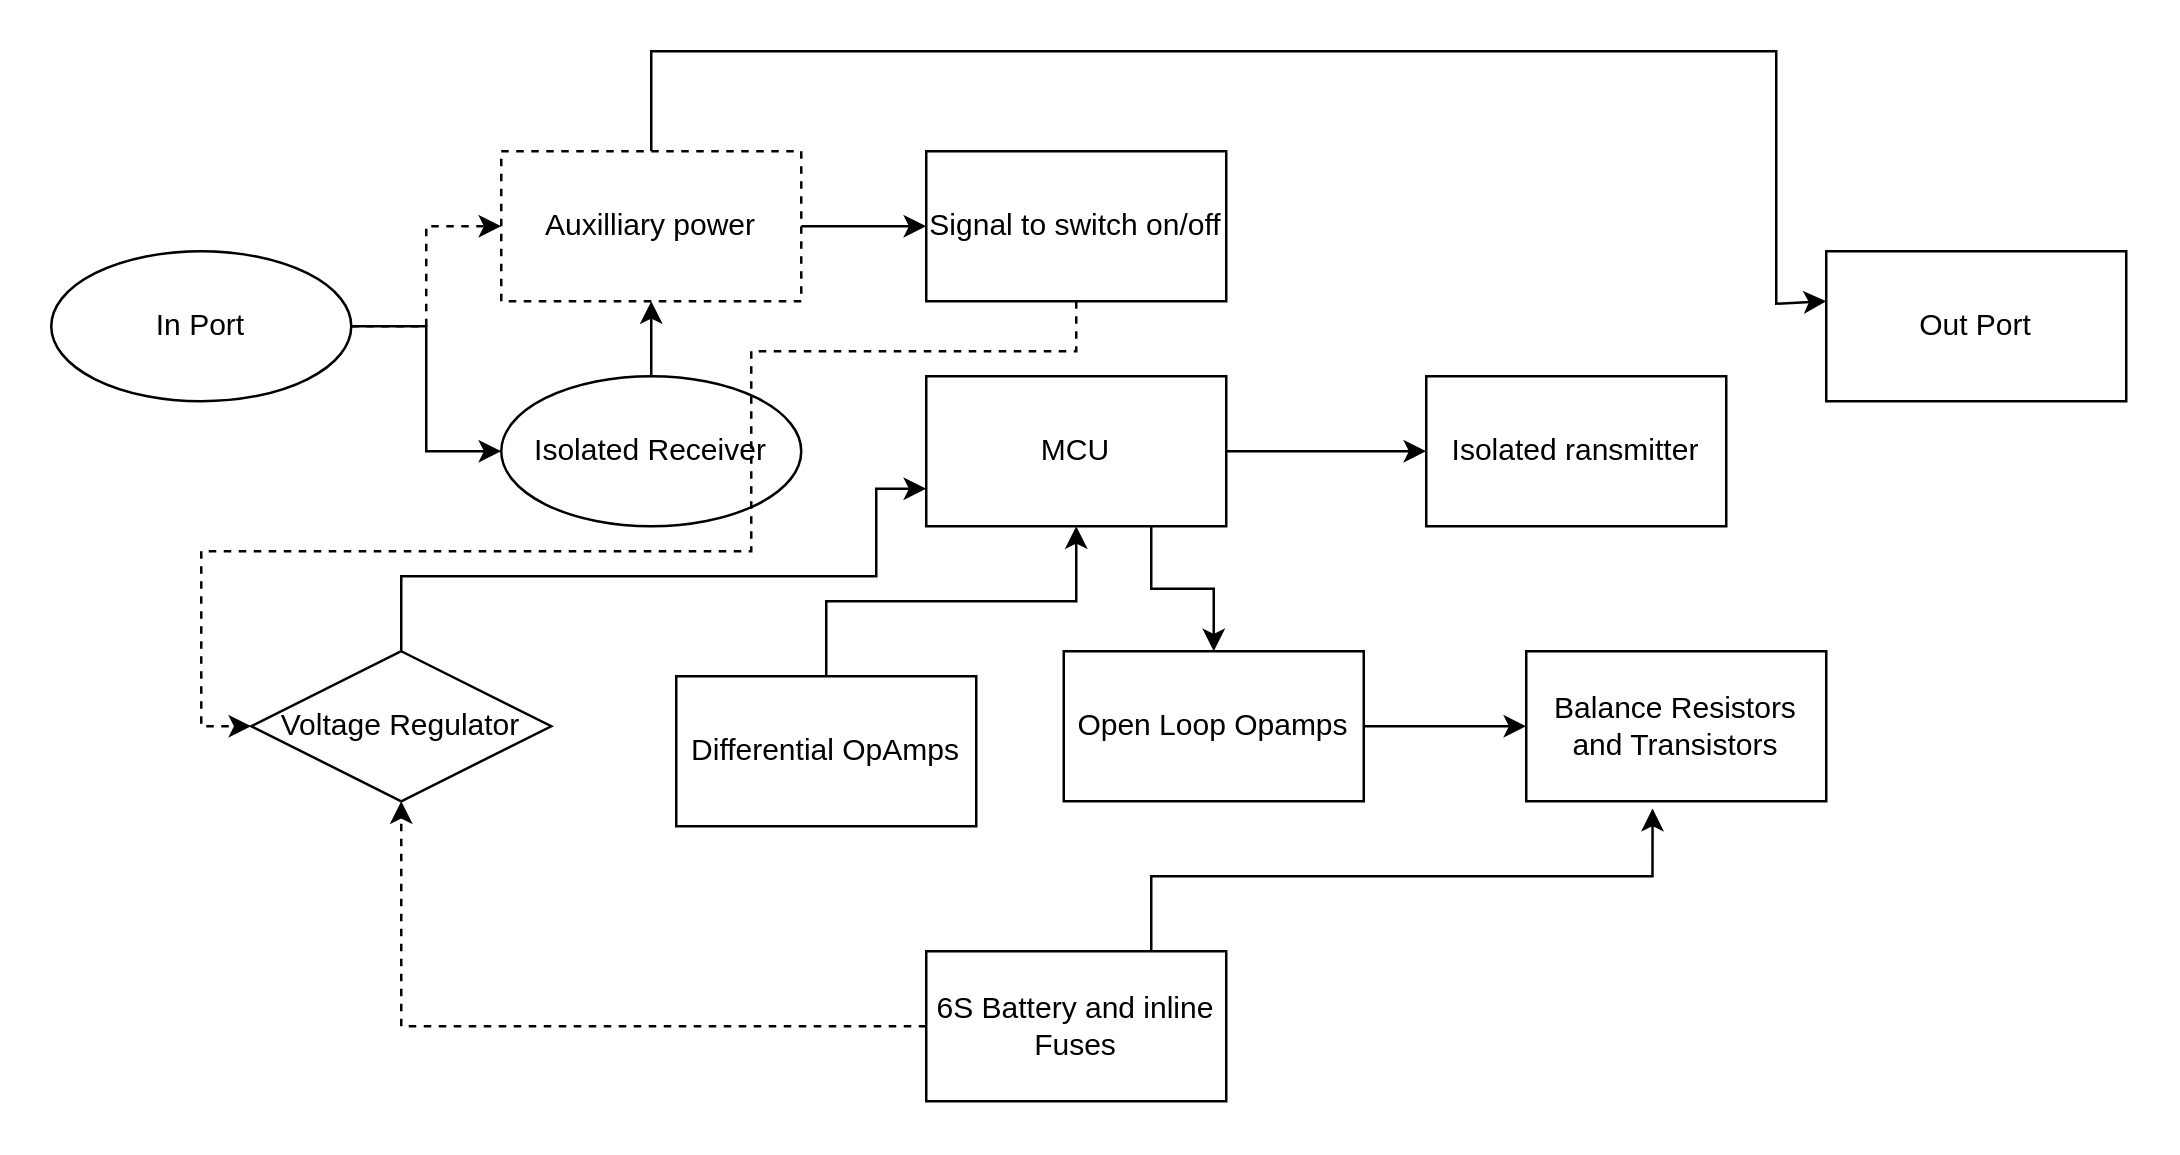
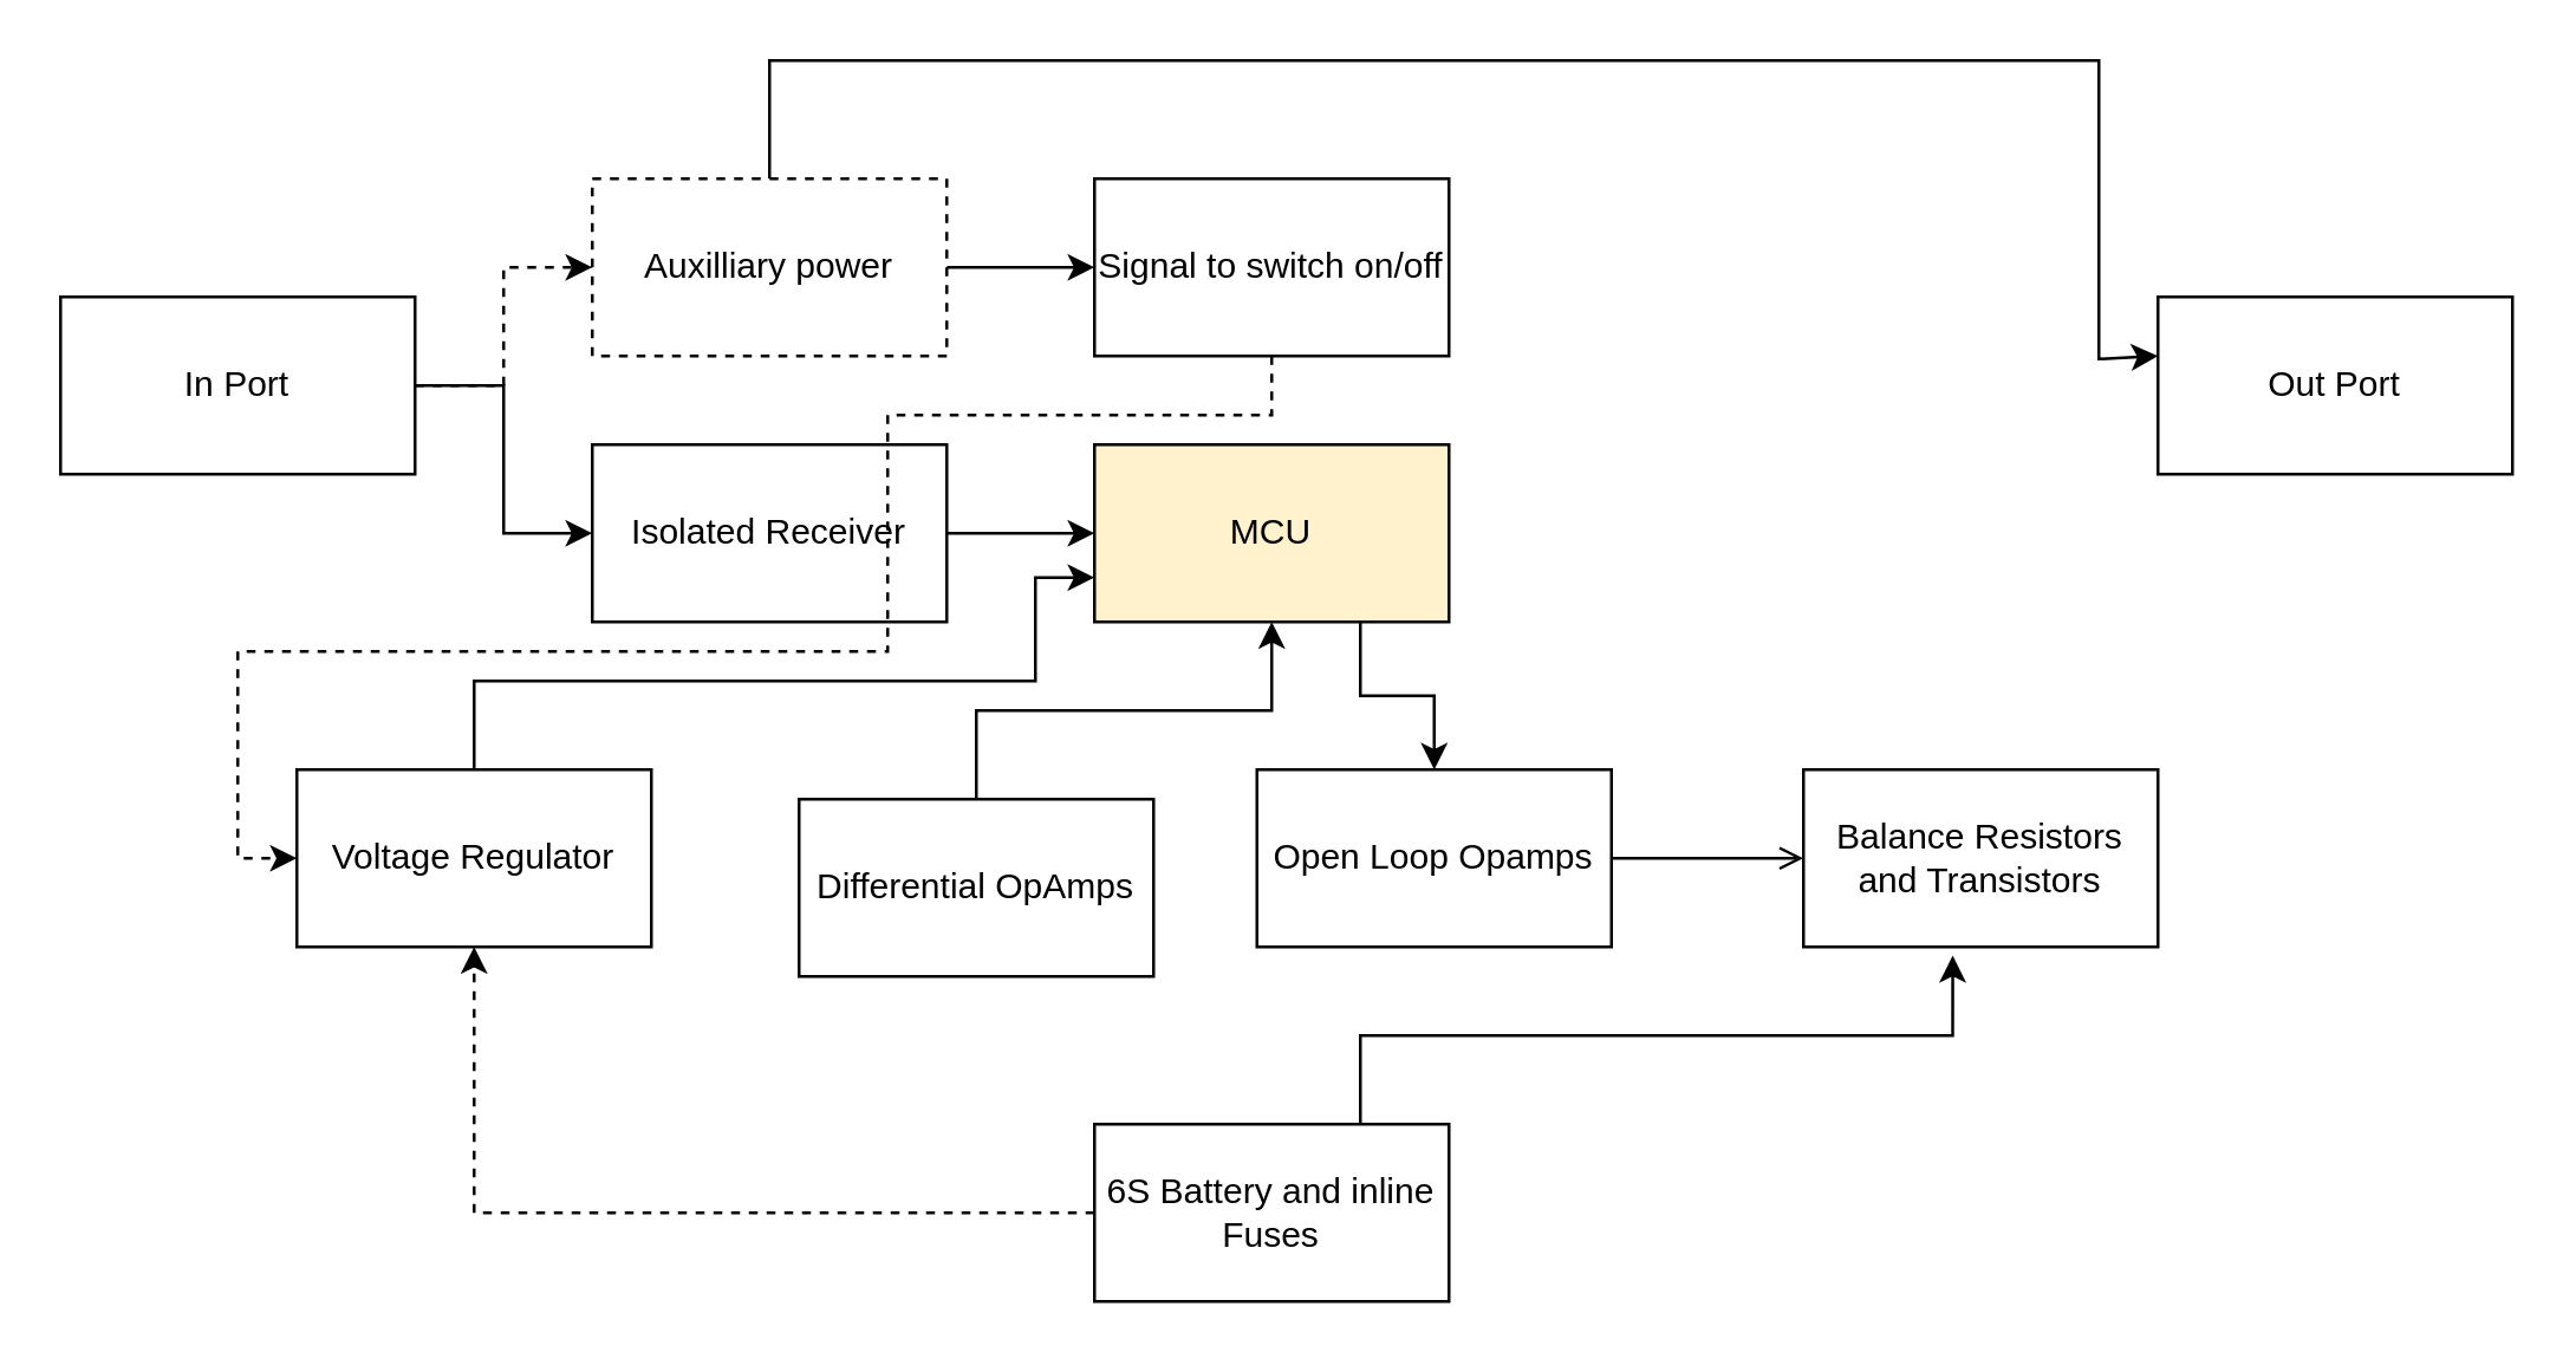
  <mxCell id="0" />
  <mxCell id="1" parent="0" />
  <mxCell id="2" value="Differential OpAmps" style="rounded=0;whiteSpace=wrap;html=1;" parent="1" vertex="1"><mxGeometry x="270" y="270" width="120" height="60" as="geometry" /></mxCell>
  <mxCell id="3" value="" style="endArrow=classic;html=1;rounded=0;exitX=0.5;exitY=0;exitDx=0;exitDy=0;" parent="1" source="2" edge="1"><mxGeometry width="50" height="50" relative="1" as="geometry"><mxPoint x="410" y="290" as="sourcePoint" /><mxPoint x="430" y="210" as="targetPoint" /><Array as="points"><mxPoint x="330" y="240" /><mxPoint x="430" y="240" /></Array></mxGeometry></mxCell>
- <mxCell id="4" value="" style="edgeStyle=orthogonalEdgeStyle;rounded=0;orthogonalLoop=1;jettySize=auto;html=1;" parent="1" source="6" target="7" edge="1"><mxGeometry relative="1" as="geometry" /></mxCell>
  <mxCell id="5" style="edgeStyle=orthogonalEdgeStyle;rounded=0;orthogonalLoop=1;jettySize=auto;html=1;exitX=0.75;exitY=1;exitDx=0;exitDy=0;" edge="1" parent="1" source="6" target="24"><mxGeometry relative="1" as="geometry"><mxPoint x="470" y="270" as="targetPoint" /></mxGeometry></mxCell>
- <mxCell id="6" value="MCU" style="rounded=0;whiteSpace=wrap;html=1;" parent="1" vertex="1"><mxGeometry x="370" y="150" width="120" height="60" as="geometry" /></mxCell>
- <mxCell id="7" value="Isolated ransmitter" style="rounded=0;whiteSpace=wrap;html=1;" parent="1" vertex="1"><mxGeometry x="570" y="150" width="120" height="60" as="geometry" /></mxCell>
- <mxCell id="8" value="" style="edgeStyle=orthogonalEdgeStyle;rounded=0;orthogonalLoop=1;jettySize=auto;html=1;" parent="1" source="9" target="12" edge="1"><mxGeometry relative="1" as="geometry" /></mxCell>
- <mxCell id="9" value="Isolated Receiver" style="ellipse;whiteSpace=wrap;html=1;" parent="1" vertex="1"><mxGeometry x="200" y="150" width="120" height="60" as="geometry" /></mxCell>
+ <mxCell id="6" value="MCU" style="rounded=0;whiteSpace=wrap;html=1;fillColor=#fff2cc;" parent="1" vertex="1"><mxGeometry x="370" y="150" width="120" height="60" as="geometry" /></mxCell>
+ <mxCell id="8" value="" style="edgeStyle=orthogonalEdgeStyle;rounded=0;orthogonalLoop=1;jettySize=auto;html=1;" parent="1" source="9" target="6" edge="1"><mxGeometry relative="1" as="geometry" /></mxCell>
+ <mxCell id="9" value="Isolated Receiver" style="rounded=0;whiteSpace=wrap;html=1;" parent="1" vertex="1"><mxGeometry x="200" y="150" width="120" height="60" as="geometry" /></mxCell>
  <mxCell id="10" value="" style="edgeStyle=orthogonalEdgeStyle;rounded=0;orthogonalLoop=1;jettySize=auto;html=1;" parent="1" source="12" target="14" edge="1"><mxGeometry relative="1" as="geometry" /></mxCell>
  <mxCell id="11" style="edgeStyle=orthogonalEdgeStyle;rounded=0;orthogonalLoop=1;jettySize=auto;html=1;" parent="1" source="12" edge="1"><mxGeometry relative="1" as="geometry"><mxPoint x="730" y="120" as="targetPoint" /><Array as="points"><mxPoint x="260" y="20" /><mxPoint x="710" y="20" /><mxPoint x="710" y="121" /></Array></mxGeometry></mxCell>
  <mxCell id="12" value="Auxilliary power" style="rounded=0;whiteSpace=wrap;html=1;dashed=1;" parent="1" vertex="1"><mxGeometry x="200" y="60" width="120" height="60" as="geometry" /></mxCell>
  <mxCell id="13" style="edgeStyle=orthogonalEdgeStyle;rounded=0;orthogonalLoop=1;jettySize=auto;html=1;exitX=0.5;exitY=1;exitDx=0;exitDy=0;entryX=0;entryY=0.5;entryDx=0;entryDy=0;dashed=1;" edge="1" parent="1" source="14" target="26"><mxGeometry relative="1" as="geometry"><Array as="points"><mxPoint x="430" y="140" /><mxPoint x="300" y="140" /><mxPoint x="300" y="220" /><mxPoint x="80" y="220" /><mxPoint x="80" y="290" /></Array></mxGeometry></mxCell>
  <mxCell id="14" value="Signal to switch on/off" style="rounded=0;whiteSpace=wrap;html=1;" parent="1" vertex="1"><mxGeometry x="370" y="60" width="120" height="60" as="geometry" /></mxCell>
  <mxCell id="15" style="edgeStyle=orthogonalEdgeStyle;rounded=0;orthogonalLoop=1;jettySize=auto;html=1;entryX=0;entryY=0.5;entryDx=0;entryDy=0;dashed=1;" parent="1" source="17" target="12" edge="1"><mxGeometry relative="1" as="geometry" /></mxCell>
  <mxCell id="16" style="edgeStyle=orthogonalEdgeStyle;rounded=0;orthogonalLoop=1;jettySize=auto;html=1;entryX=0;entryY=0.5;entryDx=0;entryDy=0;" parent="1" source="17" target="9" edge="1"><mxGeometry relative="1" as="geometry" /></mxCell>
- <mxCell id="17" value="In Port" style="ellipse;whiteSpace=wrap;html=1;" parent="1" vertex="1"><mxGeometry x="20" y="100" width="120" height="60" as="geometry" /></mxCell>
+ <mxCell id="17" value="In Port" style="rounded=0;whiteSpace=wrap;html=1;" parent="1" vertex="1"><mxGeometry x="20" y="100" width="120" height="60" as="geometry" /></mxCell>
  <mxCell id="18" value="Out Port" style="rounded=0;whiteSpace=wrap;html=1;" parent="1" vertex="1"><mxGeometry x="730" y="100" width="120" height="60" as="geometry" /></mxCell>
  <mxCell id="19" style="edgeStyle=orthogonalEdgeStyle;rounded=0;orthogonalLoop=1;jettySize=auto;html=1;exitX=0.75;exitY=0;exitDx=0;exitDy=0;entryX=0.421;entryY=1.049;entryDx=0;entryDy=0;entryPerimeter=0;" edge="1" parent="1" source="21" target="22"><mxGeometry relative="1" as="geometry"><Array as="points"><mxPoint x="460" y="350" /><mxPoint x="661" y="350" /></Array></mxGeometry></mxCell>
  <mxCell id="20" style="edgeStyle=orthogonalEdgeStyle;rounded=0;orthogonalLoop=1;jettySize=auto;html=1;dashed=1;" edge="1" parent="1" source="21" target="26"><mxGeometry relative="1" as="geometry"><mxPoint x="170" y="320" as="targetPoint" /></mxGeometry></mxCell>
  <mxCell id="21" value="6S Battery and inline Fuses" style="rounded=0;whiteSpace=wrap;html=1;" parent="1" vertex="1"><mxGeometry x="370" y="380" width="120" height="60" as="geometry" /></mxCell>
  <mxCell id="22" value="Balance Resistors and Transistors" style="rounded=0;whiteSpace=wrap;html=1;" parent="1" vertex="1"><mxGeometry x="610" y="260" width="120" height="60" as="geometry" /></mxCell>
- <mxCell id="23" style="edgeStyle=orthogonalEdgeStyle;rounded=0;orthogonalLoop=1;jettySize=auto;html=1;exitX=1;exitY=0.5;exitDx=0;exitDy=0;entryX=0;entryY=0.5;entryDx=0;entryDy=0;" edge="1" parent="1" source="24" target="22"><mxGeometry relative="1" as="geometry" /></mxCell>
+ <mxCell id="23" style="edgeStyle=orthogonalEdgeStyle;rounded=0;orthogonalLoop=1;jettySize=auto;html=1;exitX=1;exitY=0.5;exitDx=0;exitDy=0;entryX=0;entryY=0.5;entryDx=0;entryDy=0;endArrow=open;" edge="1" parent="1" source="24" target="22"><mxGeometry relative="1" as="geometry" /></mxCell>
  <mxCell id="24" value="Open Loop Opamps" style="rounded=0;whiteSpace=wrap;html=1;" vertex="1" parent="1"><mxGeometry x="425" y="260" width="120" height="60" as="geometry" /></mxCell>
  <mxCell id="25" style="edgeStyle=orthogonalEdgeStyle;rounded=0;orthogonalLoop=1;jettySize=auto;html=1;exitX=0.5;exitY=0;exitDx=0;exitDy=0;entryX=0;entryY=0.75;entryDx=0;entryDy=0;" edge="1" parent="1" source="26" target="6"><mxGeometry relative="1" as="geometry"><Array as="points"><mxPoint x="160" y="230" /><mxPoint x="350" y="230" /><mxPoint x="350" y="195" /></Array></mxGeometry></mxCell>
- <mxCell id="26" value="Voltage Regulator" style="rhombus;whiteSpace=wrap;html=1;" vertex="1" parent="1"><mxGeometry x="100" y="260" width="120" height="60" as="geometry" /></mxCell>
+ <mxCell id="26" value="Voltage Regulator" style="rounded=0;whiteSpace=wrap;html=1;" vertex="1" parent="1"><mxGeometry x="100" y="260" width="120" height="60" as="geometry" /></mxCell>
